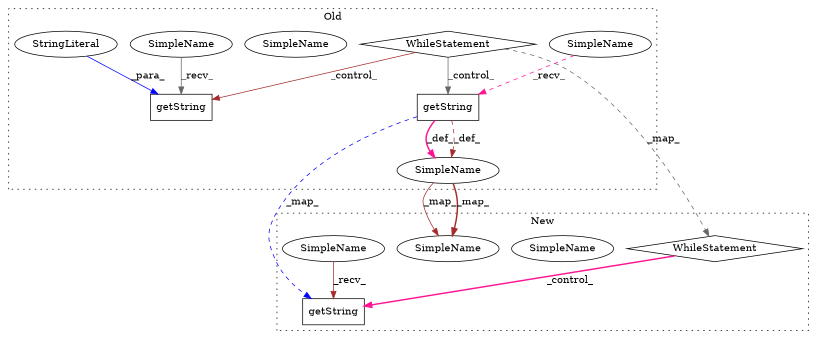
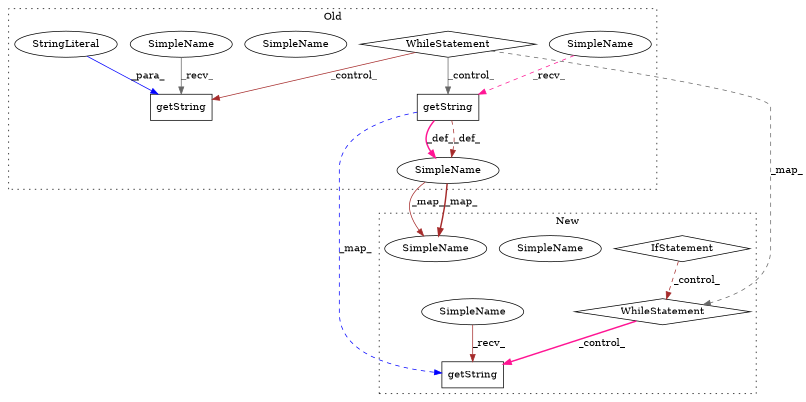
  digraph {
    node [a=42 l=6 s=10744 shape=ellipse]
    edge [color=brown style=solid]
    n1 [a=32 l="10,1" label=getString s="10918,10941" shape=box]
    n2 [a=61 l="7,2" label=WhileStatement s="10656,10672" shape=diamond]
    n3 [a=32 l="10,1" label=getString s="11579,11596" shape=box]
    n4 [a=45 l=7 label=StringLiteral s=11589]
    n5 [label=SimpleName]
    n6 [label=SimpleName]
    n7 [l=2 label=SimpleName s=10915]
    n8 [l=2 label=SimpleName s=11576]
    n9 [a=32 l="10,1" label=getString s="11788,11811" shape=box]
    n10 [a=61 l="7,2" label=WhileStatement s="11651,11668" shape=diamond]
+   n11 [a=25 l="4,2" label=IfStatement s="11000,11013" shape=diamond]
    n12 [label=SimpleName s=11029]
    n13 [label=SimpleName s=11029]
    n14 [l=3 label=SimpleName s=11784]
    subgraph cluster_1 {
      label=Old
      style=dotted
      n1
      n2
      n3
      n4
      n5
      n6
      n7
      n8
    }
    subgraph cluster_2 {
      label=New
      style=dotted
      n9
      n10
+     n11
      n12
      n13
      n14
    }
    n1 -> n6 [label=_def_ color=deeppink style=bold]
    n1 -> n6 [label=_def_ style=dashed]
    n1 -> n9 [label=_map_ color=blue style=dashed]
    n2 -> n1 [label=_control_ color=gray40]
    n2 -> n3 [label=_control_]
    n2 -> n10 [label=_map_ color=gray40 style=dashed]
    n4 -> n3 [label=_para_ color=blue]
    n6 -> n13 [label=_map_]
    n6 -> n13 [label=_map_ style=bold]
    n7 -> n1 [label=_recv_ color=deeppink style=dashed]
    n8 -> n3 [label=_recv_ color=gray40]
    n10 -> n9 [label=_control_ color=deeppink style=bold]
+   n11 -> n10 [label=_control_ style=dashed]
    n14 -> n9 [label=_recv_]
  }
